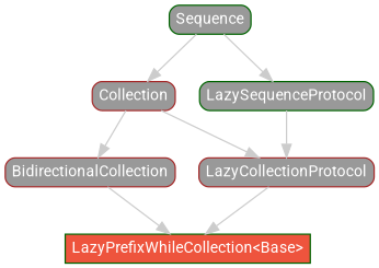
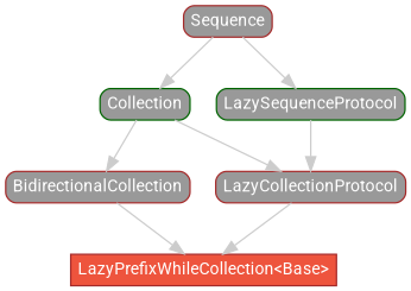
  strict digraph {
    fontname=Roboto
    node [color=darkgreen fillcolor="#999999" fontcolor=white fontname=Roboto fontsize=12 margin="0.07,0.05" shape=box style="filled,rounded"]
    edge [color="#cccccc" fontname=Roboto]
-   "LazyPrefixWhileCollection<Base>" [fillcolor="#ee543d" height=0.3 style=filled]
+   "LazyPrefixWhileCollection<Base>" [color=brown fillcolor="#ee543d" height=0.3 style=filled]
    BidirectionalCollection [color=brown height=0.3]
-   Collection [color=brown height=0.3]
+   Collection [height=0.3]
    LazyCollectionProtocol [color=brown height=0.3]
    LazySequenceProtocol [height=0.3]
-   Sequence [height=0.3]
+   Sequence [color=brown height=0.3]
    subgraph sub_1 {
      rank=max
      "LazyPrefixWhileCollection<Base>"
    }
    BidirectionalCollection -> "LazyPrefixWhileCollection<Base>"
    Collection -> BidirectionalCollection
    Collection -> LazyCollectionProtocol
    LazyCollectionProtocol -> "LazyPrefixWhileCollection<Base>"
    LazySequenceProtocol -> LazyCollectionProtocol
    Sequence -> Collection
    Sequence -> LazySequenceProtocol
  }
